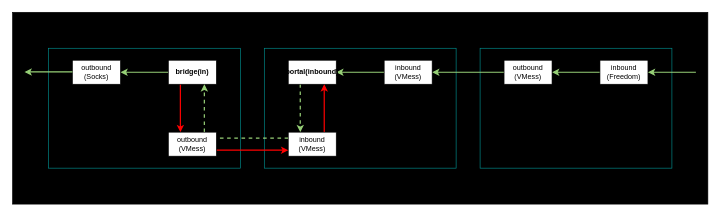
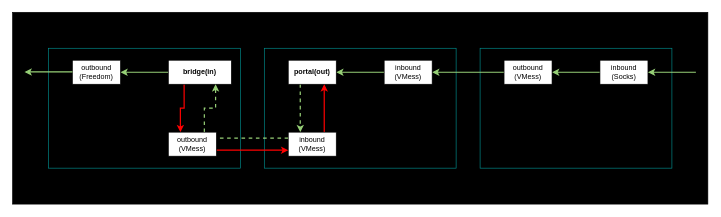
  <mxCell id="0" />
  <mxCell id="1" parent="0" />
  <mxCell id="2" value="" style="rounded=0;whiteSpace=wrap;html=1;fillColor=#000000;" vertex="1" parent="1"><mxGeometry x="20" width="1160" height="320" as="geometry" y="20" /></mxCell>
  <mxCell id="3" value="" style="rounded=0;whiteSpace=wrap;html=1;fillColor=none;strokeColor=#009999;" vertex="1" parent="1"><mxGeometry x="80" y="80" width="320" height="200" as="geometry" /></mxCell>
  <mxCell id="4" value="" style="rounded=0;whiteSpace=wrap;html=1;fillColor=none;strokeColor=#009999;" vertex="1" parent="1"><mxGeometry x="440" y="80" width="320" height="200" as="geometry" /></mxCell>
  <mxCell id="5" value="" style="rounded=0;whiteSpace=wrap;html=1;fillColor=none;strokeColor=#009999;" vertex="1" parent="1"><mxGeometry x="800" y="80" width="320" height="200" as="geometry" /></mxCell>
  <mxCell id="6" style="edgeStyle=orthogonalEdgeStyle;rounded=0;orthogonalLoop=1;jettySize=auto;html=1;exitX=0;exitY=0.5;exitDx=0;exitDy=0;strokeWidth=2;strokeColor=#97D077;" edge="1" parent="1" source="7" target="9"><mxGeometry relative="1" as="geometry" /></mxCell>
- <mxCell id="7" value="inbound&lt;br&gt;(Freedom)" style="rounded=0;whiteSpace=wrap;html=1;" vertex="1" parent="1"><mxGeometry x="1000" y="100" width="80" height="40" as="geometry" /></mxCell>
+ <mxCell id="7" value="inbound&lt;br&gt;(Socks)" style="rounded=0;whiteSpace=wrap;html=1;" vertex="1" parent="1"><mxGeometry x="1000" y="100" width="80" height="40" as="geometry" /></mxCell>
  <mxCell id="8" style="edgeStyle=orthogonalEdgeStyle;rounded=0;orthogonalLoop=1;jettySize=auto;html=1;exitX=0;exitY=0.5;exitDx=0;exitDy=0;entryX=1;entryY=0.5;entryDx=0;entryDy=0;strokeWidth=2;strokeColor=#97D077;" edge="1" parent="1" source="9" target="11"><mxGeometry relative="1" as="geometry" /></mxCell>
  <mxCell id="9" value="outbound&lt;br&gt;(VMess)" style="rounded=0;whiteSpace=wrap;html=1;" vertex="1" parent="1"><mxGeometry x="840" y="100" width="80" height="40" as="geometry" /></mxCell>
  <mxCell id="10" style="edgeStyle=orthogonalEdgeStyle;rounded=0;orthogonalLoop=1;jettySize=auto;html=1;exitX=0;exitY=0.5;exitDx=0;exitDy=0;entryX=1;entryY=0.5;entryDx=0;entryDy=0;strokeWidth=2;strokeColor=#97D077;" edge="1" parent="1" source="11" target="13"><mxGeometry relative="1" as="geometry" /></mxCell>
  <mxCell id="11" value="inbound&lt;br&gt;(VMess)" style="rounded=0;whiteSpace=wrap;html=1;" vertex="1" parent="1"><mxGeometry x="640" y="100" width="80" height="40" as="geometry" /></mxCell>
  <mxCell id="12" style="edgeStyle=orthogonalEdgeStyle;rounded=0;orthogonalLoop=1;jettySize=auto;html=1;exitX=0.25;exitY=1;exitDx=0;exitDy=0;entryX=0.25;entryY=0;entryDx=0;entryDy=0;strokeWidth=2;strokeColor=#97D077;dashed=1;" edge="1" parent="1" source="13" target="16"><mxGeometry relative="1" as="geometry" /></mxCell>
- <mxCell id="13" value="portal(inbound)" style="rounded=0;whiteSpace=wrap;html=1;fontStyle=1" vertex="1" parent="1"><mxGeometry x="480" y="100" width="80" height="40" as="geometry" /></mxCell>
+ <mxCell id="13" value="portal(out)" style="rounded=0;whiteSpace=wrap;html=1;fontStyle=1" vertex="1" parent="1"><mxGeometry x="480" y="100" width="80" height="40" as="geometry" /></mxCell>
  <mxCell id="14" style="edgeStyle=orthogonalEdgeStyle;rounded=0;orthogonalLoop=1;jettySize=auto;html=1;exitX=0.75;exitY=0;exitDx=0;exitDy=0;entryX=0.75;entryY=1;entryDx=0;entryDy=0;strokeWidth=2;strokeColor=#FF0000;" edge="1" parent="1" source="16" target="13"><mxGeometry relative="1" as="geometry" /></mxCell>
  <mxCell id="15" style="edgeStyle=orthogonalEdgeStyle;rounded=0;orthogonalLoop=1;jettySize=auto;html=1;exitX=0;exitY=0.25;exitDx=0;exitDy=0;entryX=1;entryY=0.25;entryDx=0;entryDy=0;endArrow=none;endFill=0;dashed=1;strokeColor=#97D077;strokeWidth=2;" edge="1" parent="1" source="16" target="22"><mxGeometry relative="1" as="geometry" /></mxCell>
  <mxCell id="16" value="inbound&lt;br&gt;(VMess)" style="rounded=0;whiteSpace=wrap;html=1;" vertex="1" parent="1"><mxGeometry x="480" y="220" width="80" height="40" as="geometry" /></mxCell>
  <mxCell id="17" style="edgeStyle=orthogonalEdgeStyle;rounded=0;orthogonalLoop=1;jettySize=auto;html=1;exitX=0.25;exitY=1;exitDx=0;exitDy=0;entryX=0.25;entryY=0;entryDx=0;entryDy=0;strokeWidth=2;strokeColor=#FF0000;" edge="1" parent="1" source="19" target="22"><mxGeometry relative="1" as="geometry" /></mxCell>
  <mxCell id="18" style="edgeStyle=orthogonalEdgeStyle;rounded=0;orthogonalLoop=1;jettySize=auto;html=1;exitX=0;exitY=0.5;exitDx=0;exitDy=0;entryX=1;entryY=0.5;entryDx=0;entryDy=0;strokeWidth=2;strokeColor=#97D077;" edge="1" parent="1" source="19" target="23"><mxGeometry relative="1" as="geometry" /></mxCell>
- <mxCell id="19" value="bridge(in)" style="rounded=0;whiteSpace=wrap;html=1;fontStyle=1" vertex="1" parent="1"><mxGeometry x="280" y="100" width="80" height="40" as="geometry" /></mxCell>
+ <mxCell id="19" value="bridge(in)" style="rounded=0;whiteSpace=wrap;html=1;fontStyle=1" vertex="1" parent="1"><mxGeometry x="280" y="100" width="105" height="40" as="geometry" /></mxCell>
  <mxCell id="20" style="edgeStyle=orthogonalEdgeStyle;rounded=0;orthogonalLoop=1;jettySize=auto;html=1;exitX=0.75;exitY=0;exitDx=0;exitDy=0;entryX=0.75;entryY=1;entryDx=0;entryDy=0;dashed=1;strokeWidth=2;strokeColor=#97D077;" edge="1" parent="1" source="22" target="19"><mxGeometry relative="1" as="geometry" /></mxCell>
  <mxCell id="21" style="edgeStyle=orthogonalEdgeStyle;rounded=0;orthogonalLoop=1;jettySize=auto;html=1;exitX=1;exitY=0.75;exitDx=0;exitDy=0;entryX=0;entryY=0.75;entryDx=0;entryDy=0;strokeWidth=2;strokeColor=#FF0000;" edge="1" parent="1" source="22" target="16"><mxGeometry relative="1" as="geometry" /></mxCell>
  <mxCell id="22" value="outbound&lt;br&gt;(VMess)" style="rounded=0;whiteSpace=wrap;html=1;" vertex="1" parent="1"><mxGeometry x="280" y="220" width="80" height="40" as="geometry" /></mxCell>
- <mxCell id="23" value="outbound&lt;br style=&quot;border-color: var(--border-color);&quot;&gt;(Socks)" style="rounded=0;whiteSpace=wrap;html=1;" vertex="1" parent="1"><mxGeometry x="120" y="100" width="80" height="40" as="geometry" /></mxCell>
+ <mxCell id="23" value="outbound&lt;br style=&quot;border-color: var(--border-color);&quot;&gt;(Freedom)" style="rounded=0;whiteSpace=wrap;html=1;" vertex="1" parent="1"><mxGeometry x="120" y="100" width="80" height="40" as="geometry" /></mxCell>
  <mxCell id="24" value="" style="endArrow=classic;html=1;rounded=0;entryX=1;entryY=0.5;entryDx=0;entryDy=0;strokeWidth=2;strokeColor=#97D077;" edge="1" parent="1" target="7"><mxGeometry width="50" height="50" relative="1" as="geometry"><mxPoint x="1160" y="120" as="sourcePoint" /><mxPoint x="720" y="120" as="targetPoint" /></mxGeometry></mxCell>
  <mxCell id="25" value="" style="endArrow=classic;html=1;rounded=0;entryX=1;entryY=0.5;entryDx=0;entryDy=0;strokeWidth=2;strokeColor=#97D077;" edge="1" parent="1"><mxGeometry width="50" height="50" relative="1" as="geometry"><mxPoint x="120" y="119.5" as="sourcePoint" /><mxPoint x="40" y="119.5" as="targetPoint" /></mxGeometry></mxCell>
